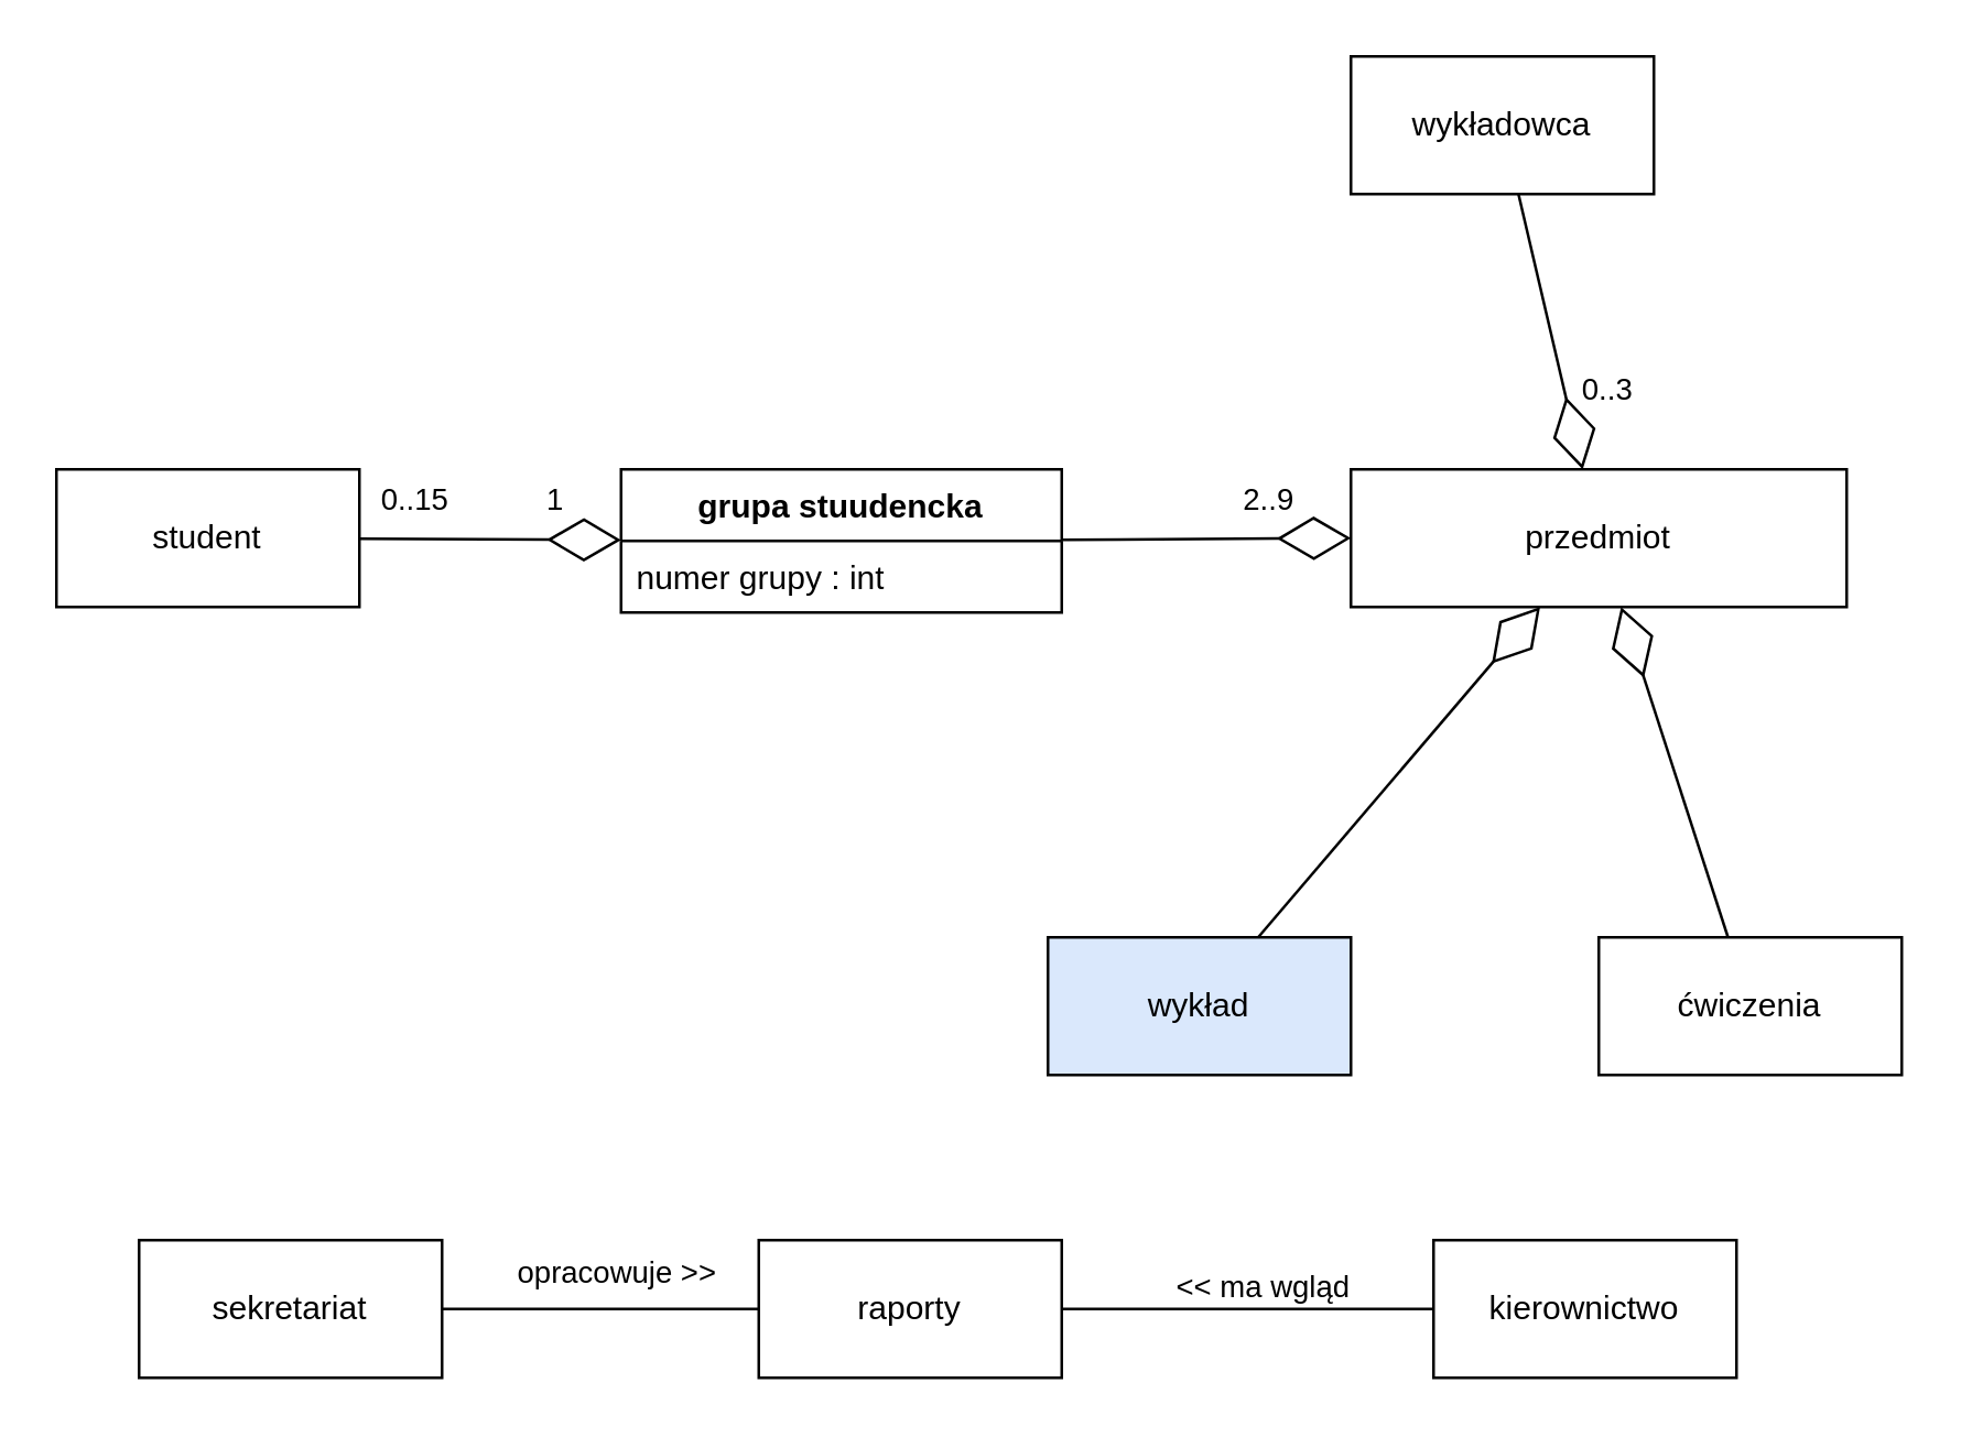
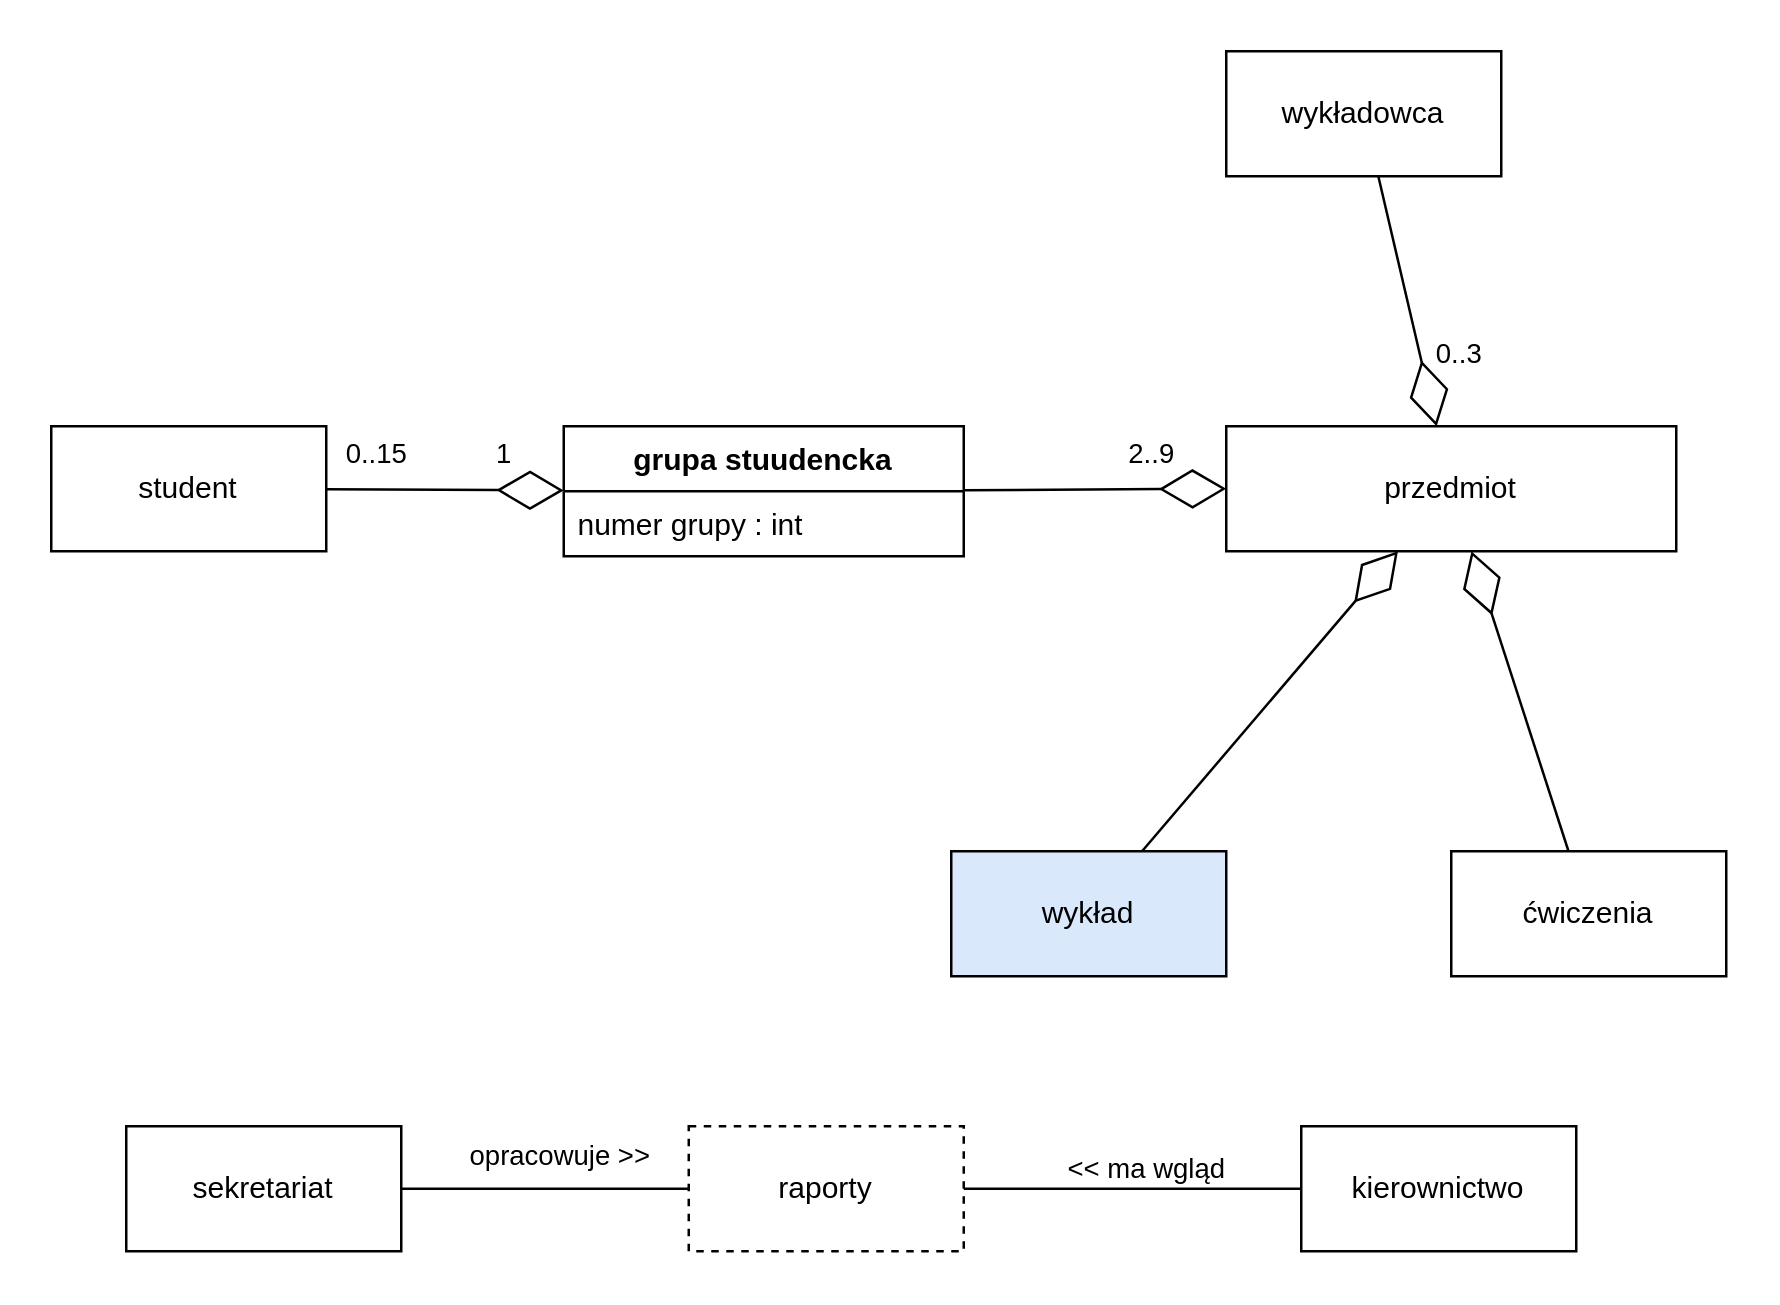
  <mxCell id="0" />
  <mxCell id="1" parent="0" />
  <mxCell id="2" value="student" style="html=1;whiteSpace=wrap;" vertex="1" parent="1"><mxGeometry x="20" y="170" width="110" height="50" as="geometry" /></mxCell>
  <mxCell id="3" value="przedmiot" style="html=1;whiteSpace=wrap;" vertex="1" parent="1"><mxGeometry x="490" y="170" width="180" height="50" as="geometry" /></mxCell>
  <mxCell id="4" value="" style="endArrow=diamondThin;endFill=0;endSize=24;html=1;rounded=0;" edge="1" parent="1" source="2" target="11"><mxGeometry width="160" relative="1" as="geometry"><mxPoint x="155" y="380" as="sourcePoint" /><mxPoint x="315" y="380" as="targetPoint" /></mxGeometry></mxCell>
  <mxCell id="5" value="1" style="edgeLabel;html=1;align=center;verticalAlign=middle;resizable=0;points=[];" vertex="1" connectable="0" parent="4"><mxGeometry x="0.221" y="1" relative="1" as="geometry"><mxPoint x="12" y="-14" as="offset" /></mxGeometry></mxCell>
  <mxCell id="6" value="0..15" style="edgeLabel;html=1;align=center;verticalAlign=middle;resizable=0;points=[];" vertex="1" connectable="0" parent="4"><mxGeometry x="0.074" relative="1" as="geometry"><mxPoint x="-31" y="-15" as="offset" /></mxGeometry></mxCell>
  <mxCell id="7" value="wykład" style="html=1;whiteSpace=wrap;fillColor=#dae8fc;" vertex="1" parent="1"><mxGeometry x="380" y="340" width="110" height="50" as="geometry" /></mxCell>
  <mxCell id="8" value="ćwiczenia" style="html=1;whiteSpace=wrap;" vertex="1" parent="1"><mxGeometry x="580" y="340" width="110" height="50" as="geometry" /></mxCell>
  <mxCell id="9" value="" style="endArrow=diamondThin;endFill=0;endSize=24;html=1;rounded=0;" edge="1" parent="1" source="7" target="3"><mxGeometry width="160" relative="1" as="geometry"><mxPoint x="310" y="410" as="sourcePoint" /><mxPoint x="470" y="410" as="targetPoint" /></mxGeometry></mxCell>
  <mxCell id="10" value="" style="endArrow=diamondThin;endFill=0;endSize=24;html=1;rounded=0;" edge="1" parent="1" source="8" target="3"><mxGeometry width="160" relative="1" as="geometry"><mxPoint x="310" y="410" as="sourcePoint" /><mxPoint x="470" y="410" as="targetPoint" /></mxGeometry></mxCell>
  <mxCell id="11" value="grupa stuudencka" style="swimlane;fontStyle=1;align=center;verticalAlign=top;childLayout=stackLayout;horizontal=1;startSize=26;horizontalStack=0;resizeParent=1;resizeParentMax=0;resizeLast=0;collapsible=1;marginBottom=0;whiteSpace=wrap;html=1;" vertex="1" parent="1"><mxGeometry x="225" y="170" width="160" height="52" as="geometry" /></mxCell>
  <mxCell id="12" value="numer grupy : int" style="text;strokeColor=none;fillColor=none;align=left;verticalAlign=top;spacingLeft=4;spacingRight=4;overflow=hidden;rotatable=0;points=[[0,0.5],[1,0.5]];portConstraint=eastwest;whiteSpace=wrap;html=1;" vertex="1" parent="11"><mxGeometry y="26" width="160" height="26" as="geometry" /></mxCell>
  <mxCell id="13" value="wykładowca" style="html=1;whiteSpace=wrap;" vertex="1" parent="1"><mxGeometry x="490" y="20" width="110" height="50" as="geometry" /></mxCell>
  <mxCell id="14" value="" style="endArrow=diamondThin;endFill=0;endSize=24;html=1;rounded=0;entryX=0;entryY=0.5;entryDx=0;entryDy=0;" edge="1" parent="1" source="11" target="3"><mxGeometry width="160" relative="1" as="geometry"><mxPoint x="290" y="240" as="sourcePoint" /><mxPoint x="450" y="240" as="targetPoint" /></mxGeometry></mxCell>
  <mxCell id="15" value="2..9" style="edgeLabel;html=1;align=center;verticalAlign=middle;resizable=0;points=[];" vertex="1" connectable="0" parent="14"><mxGeometry x="-0.124" y="2" relative="1" as="geometry"><mxPoint x="29" y="-13" as="offset" /></mxGeometry></mxCell>
  <mxCell id="16" value="" style="endArrow=diamondThin;endFill=0;endSize=24;html=1;rounded=0;" edge="1" parent="1" source="13" target="3"><mxGeometry width="160" relative="1" as="geometry"><mxPoint x="290" y="240" as="sourcePoint" /><mxPoint x="450" y="240" as="targetPoint" /></mxGeometry></mxCell>
  <mxCell id="17" value="0..3" style="edgeLabel;html=1;align=center;verticalAlign=middle;resizable=0;points=[];" vertex="1" connectable="0" parent="16"><mxGeometry x="0.42" y="1" relative="1" as="geometry"><mxPoint x="14" as="offset" /></mxGeometry></mxCell>
  <mxCell id="18" value="sekretariat" style="html=1;whiteSpace=wrap;" vertex="1" parent="1"><mxGeometry x="50" y="450" width="110" height="50" as="geometry" /></mxCell>
- <mxCell id="19" value="raporty" style="html=1;whiteSpace=wrap;" vertex="1" parent="1"><mxGeometry x="275" y="450" width="110" height="50" as="geometry" /></mxCell>
+ <mxCell id="19" value="raporty" style="html=1;whiteSpace=wrap;dashed=1;" vertex="1" parent="1"><mxGeometry x="275" y="450" width="110" height="50" as="geometry" /></mxCell>
  <mxCell id="20" value="kierownictwo" style="html=1;whiteSpace=wrap;" vertex="1" parent="1"><mxGeometry x="520" y="450" width="110" height="50" as="geometry" /></mxCell>
  <mxCell id="21" value="" style="endArrow=none;html=1;edgeStyle=orthogonalEdgeStyle;rounded=0;" edge="1" parent="1" source="18" target="19"><mxGeometry relative="1" as="geometry"><mxPoint x="290" y="240" as="sourcePoint" /><mxPoint x="450" y="240" as="targetPoint" /></mxGeometry></mxCell>
  <mxCell id="22" value="opracowuje &amp;gt;&amp;gt;" style="edgeLabel;resizable=0;html=1;align=right;verticalAlign=bottom;" connectable="0" vertex="1" parent="21"><mxGeometry x="1" relative="1" as="geometry"><mxPoint x="-15" y="-5" as="offset" /></mxGeometry></mxCell>
  <mxCell id="23" value="" style="endArrow=none;html=1;edgeStyle=orthogonalEdgeStyle;rounded=0;" edge="1" parent="1" source="19" target="20"><mxGeometry relative="1" as="geometry"><mxPoint x="500" y="570" as="sourcePoint" /><mxPoint x="615" y="570" as="targetPoint" /></mxGeometry></mxCell>
  <mxCell id="24" value="&amp;lt;&amp;lt; ma wgląd" style="edgeLabel;resizable=0;html=1;align=right;verticalAlign=bottom;" connectable="0" vertex="1" parent="23"><mxGeometry x="1" relative="1" as="geometry"><mxPoint x="-30" as="offset" /></mxGeometry></mxCell>
